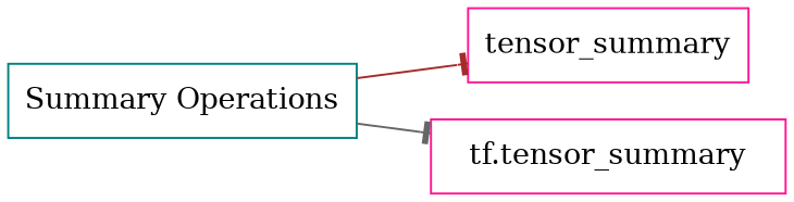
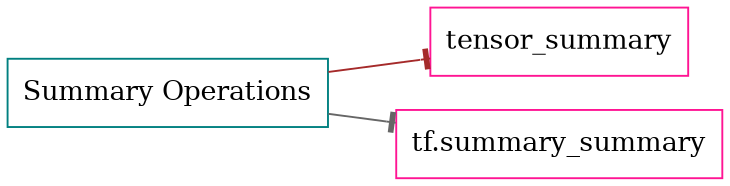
  digraph {
    rankdir=LR
    node [color=deeppink shape=box]
    edge [arrowhead=tee]
    "Summary Operations" [color=teal]
    tensor_summary
-   "tf.tensor_summary"
+   "tf.tensor_summary" [label="tf.summary_summary"]
    "Summary Operations" -> tensor_summary [color=brown]
    "Summary Operations" -> "tf.tensor_summary" [color=gray40]
  }
